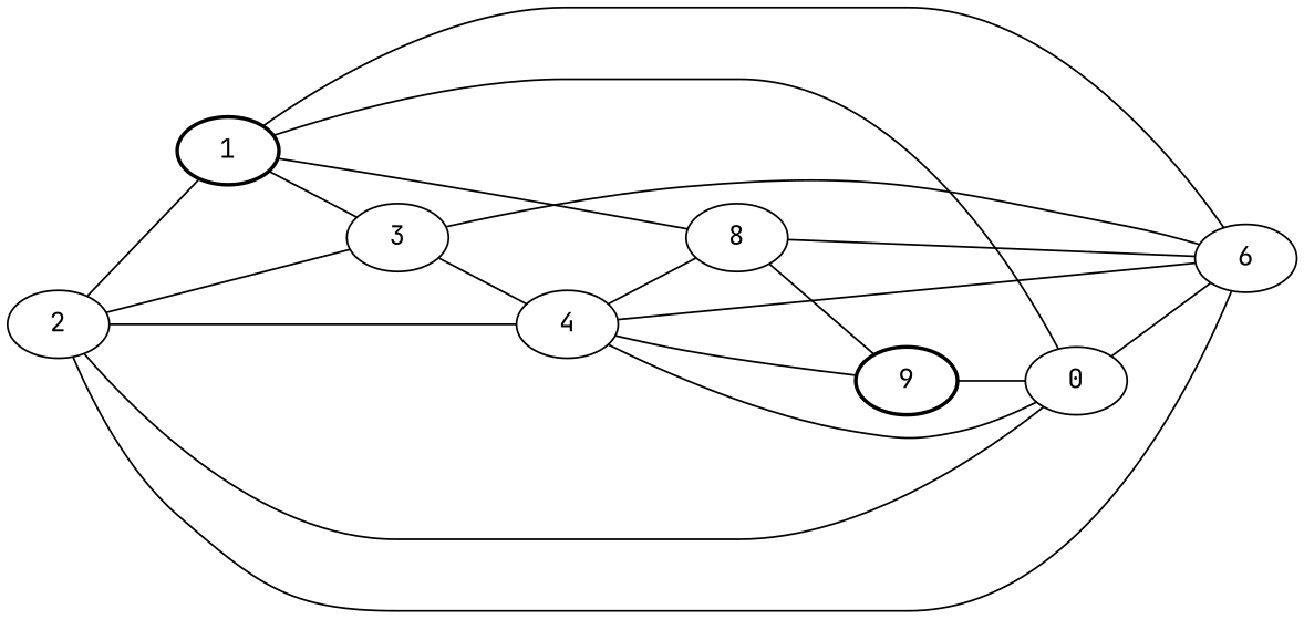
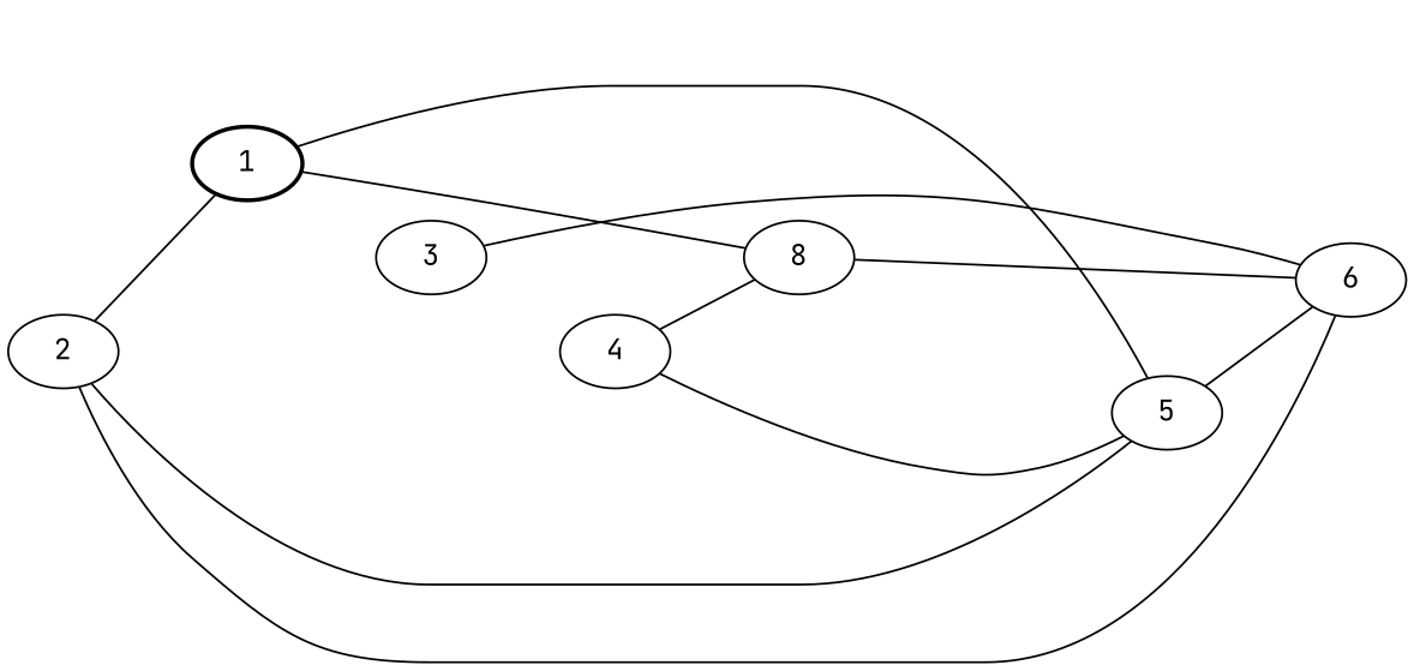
  graph {
    fontname="JetBrains Mono"
    rankdir=LR
    node [fontname="JetBrains Mono"]
    edge [fontname="JetBrains Mono"]
    1 [style=bold]
    3
-   5 [label=0]
+   5
    6
    8
    4
-   9 [style=bold]
    2
-   1 -- 3
    1 -- 5
-   1 -- 6
    1 -- 8
-   3 -- 4
    5 -- 6
    6 -- 3
    8 -- 6
-   8 -- 9
    4 -- 5
-   4 -- 6
    4 -- 8
-   9 -- 5
-   9 -- 4
    2 -- 1
-   2 -- 3
    2 -- 5
    2 -- 6
-   2 -- 4
  }
